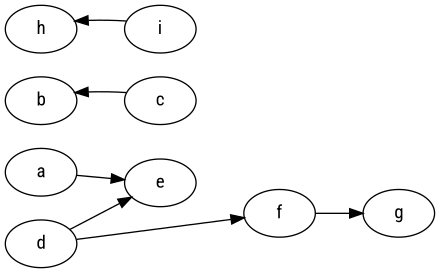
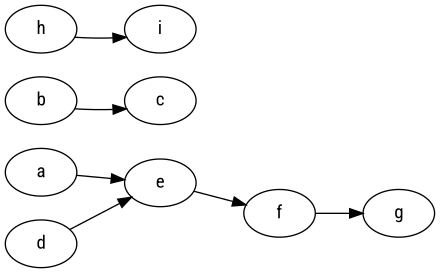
  digraph {
    fontname="Roboto Condensed"
    rankdir=LR
    node [fontname="Roboto Condensed"]
    edge [fontname="Roboto Condensed"]
    a
    e
    b
    c
    d
    f
    g
    h
    i
    a -> e
-   d -> f
-   c -> b
+   e -> f
+   b -> c
    d -> e
    f -> g
-   i -> h
+   h -> i
  }
